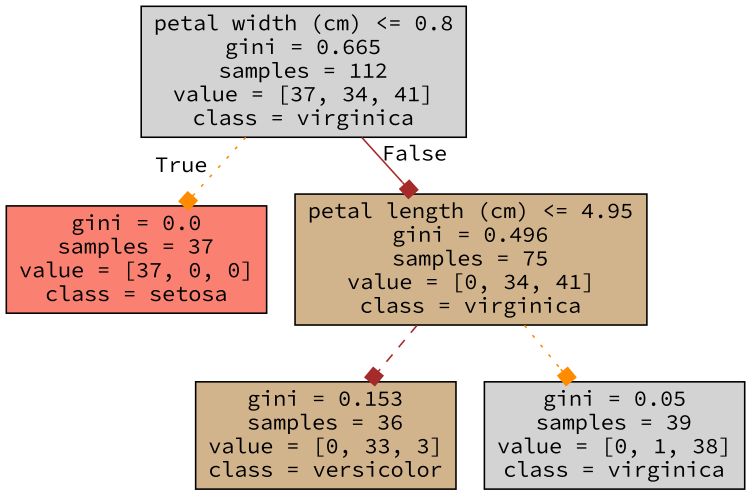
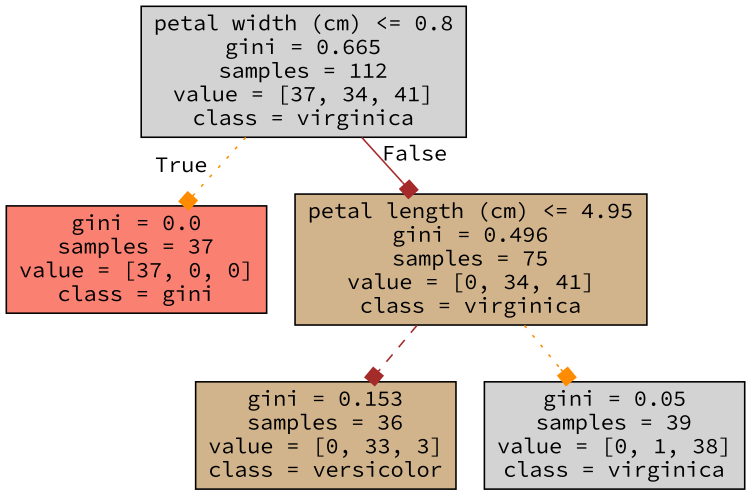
  digraph {
    fontname="Source Code Pro"
    node [shape=box style=filled fillcolor=lightgrey fontname="Source Code Pro"]
    edge [color=darkorange style=dotted arrowhead=box fontname="Source Code Pro"]
    n1 [label="petal width (cm) <= 0.8\ngini = 0.665\nsamples = 112\nvalue = [37, 34, 41]\nclass = virginica"]
-   n2 [label="gini = 0.0\nsamples = 37\nvalue = [37, 0, 0]\nclass = setosa" fillcolor=salmon]
+   n2 [label="gini = 0.0\nsamples = 37\nvalue = [37, 0, 0]\nclass = gini" fillcolor=salmon]
    n3 [label="petal length (cm) <= 4.95\ngini = 0.496\nsamples = 75\nvalue = [0, 34, 41]\nclass = virginica" fillcolor=tan]
    n4 [label="gini = 0.153\nsamples = 36\nvalue = [0, 33, 3]\nclass = versicolor" fillcolor=tan]
    n5 [label="gini = 0.05\nsamples = 39\nvalue = [0, 1, 38]\nclass = virginica"]
    n1 -> n2 [headlabel=True labelangle=45 labeldistance=2.5]
    n1 -> n3 [headlabel=False labelangle=-45 labeldistance=2.5 color=brown style=solid]
    n3 -> n4 [color=brown style=dashed]
    n3 -> n5
  }
